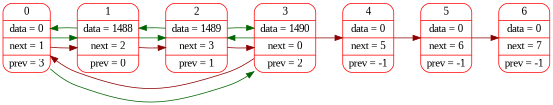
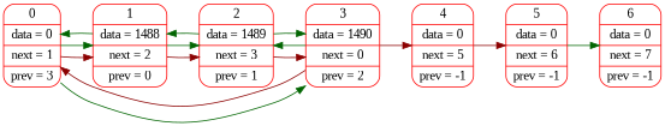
  digraph {
    fontname="Liberation Serif"
    rankdir=LR
    node [color=red fontname="Liberation Serif" fontsize=14 shape=Mrecord]
    edge [color=darkred fontname="Liberation Serif" fontsize=12 penwidth=1 weight=1000]
    n1 [label="0 | data = 0 | next = 1 | prev = 3"]
    n2 [label="1 | data = 1488 | next = 2 | prev = 0"]
    n3 [label="3 | data = 1490 | next = 0 | prev = 2"]
    n4 [label="2 | data = 1489 | next = 3 | prev = 1"]
    n5 [label="4 | data = 0 | next = 5 | prev = -1"]
    n6 [label="5 | data = 0 | next = 6 | prev = -1"]
    n7 [label="6 | data = 0 | next = 7 | prev = -1"]
    n1 -> n2
    n1 -> n2 [color=darkgreen]
    n1 -> n3 [color=darkgreen]
    n2 -> n1 [color=darkgreen]
    n2 -> n4
    n2 -> n4 [color=darkgreen]
    n3 -> n1
    n3 -> n4 [color=darkgreen]
    n3 -> n5
    n4 -> n2 [color=darkgreen]
    n4 -> n3
    n4 -> n3 [color=darkgreen]
    n5 -> n6
-   n6 -> n7
+   n6 -> n7 [color=darkgreen]
  }
